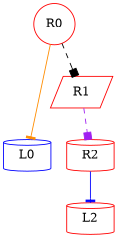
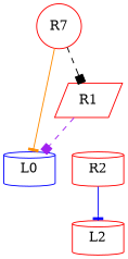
  digraph {
    node [color=red shape=cylinder]
    edge [arrowhead=tee style=solid]
    L0 [color=blue]
-   R0 [shape=circle]
+   R0 [shape=circle label=R7]
    R1 [shape=parallelogram]
    R2
    L2
    R0 -> L0 [color=darkorange]
    R0 -> R1 [arrowhead=box color=black style=dashed]
-   R1 -> R2 [arrowhead=box color=purple style=dashed]
+   R1 -> L0 [arrowhead=box color=purple style=dashed]
    R2 -> L2 [color=blue]
  }
